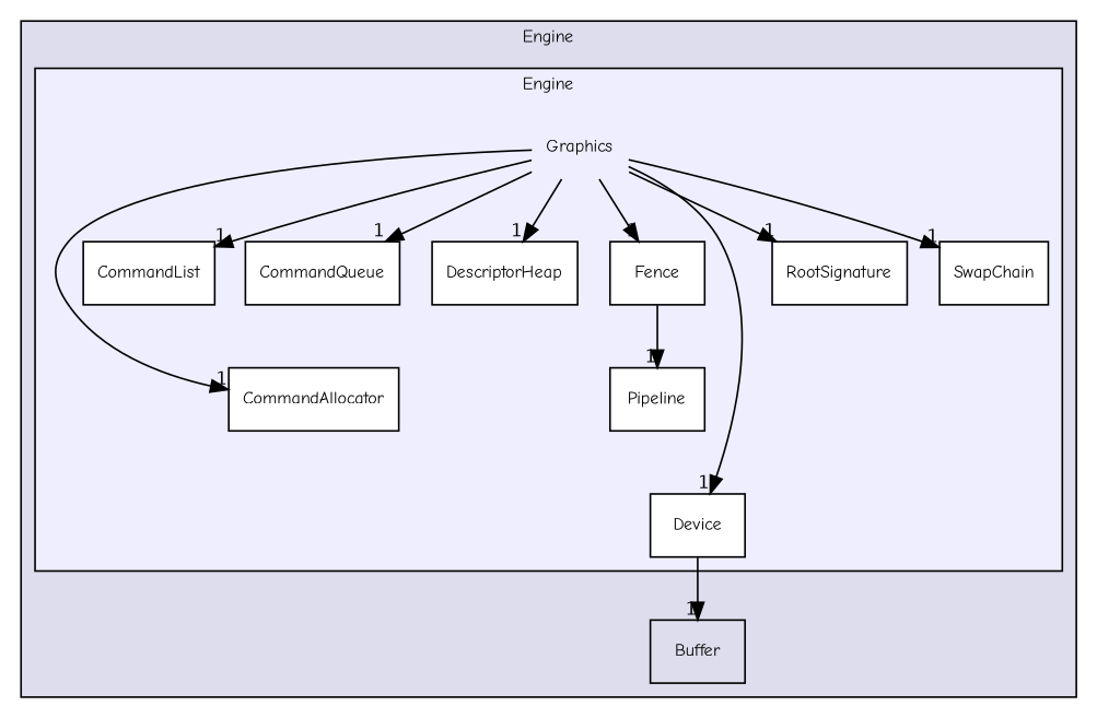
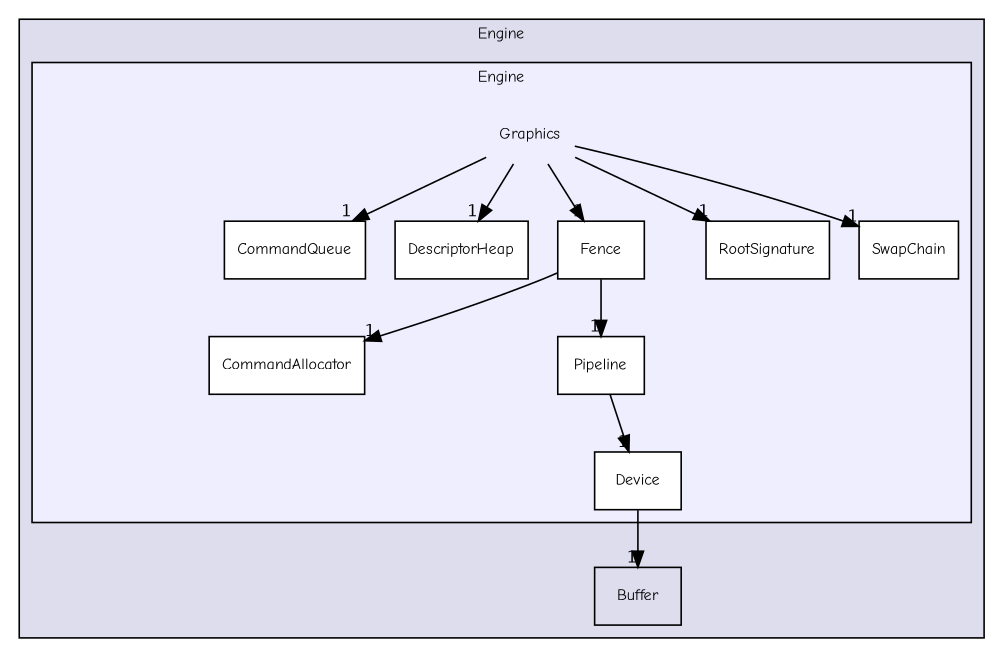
  digraph {
    compound=true
    fontname="Comic Neue"
    node [fontname="Comic Neue" fontsize=10 shape=box fillcolor=white style=filled]
    edge [fontname="Comic Neue" headlabel=1 labeldistance=1.5 labelfontname=Helvetica labelfontsize=10]
    n1 [label=Graphics shape=plaintext fillcolor="" style=""]
    n2 [label=CommandAllocator]
-   n3 [label=CommandList]
    n4 [label=CommandQueue]
    n5 [label=DescriptorHeap]
    n6 [label=Device]
    n7 [label=Fence]
    n8 [label=Pipeline]
    n9 [label=RootSignature]
    n10 [label=SwapChain]
    n11 [label=Buffer fillcolor="" style=""]
    subgraph cluster_1 {
      bgcolor="#ddddee"
      fontsize=10
      label=Engine
      pencolor=black
      n11
      subgraph cluster_2 {
        bgcolor="#eeeeff"
        fontsize=10
        label=Engine
        pencolor=black
        n1
        n2
-       n3
        n4
        n5
        n6
        n7
        n8
        n9
        n10
      }
    }
-   n1 -> n2
-   n1 -> n3
+   n7 -> n2
    n1 -> n4
    n1 -> n5
-   n1 -> n6
+   n8 -> n6
    n1 -> n7
    n1 -> n9
    n1 -> n10
    n6 -> n11
    n7 -> n8
  }
